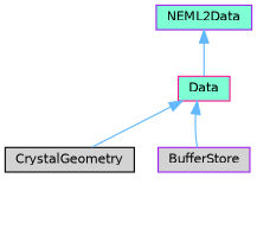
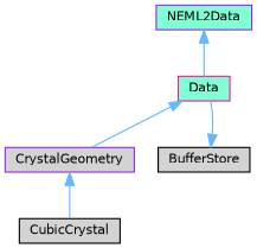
  digraph {
    node [color=purple fillcolor=lightgrey fontname=Helvetica fontsize=10 shape=box style=filled]
    edge [color=steelblue1 dir=back fontname=Helvetica fontsize=10 labelfontname=Helvetica labelfontsize=10 style=solid]
-   n1 [color=black fontcolor=black height=0.2 label=CrystalGeometry width=0.4]
+   n1 [fontcolor=black height=0.2 label=CrystalGeometry width=0.4]
+   n2 [color=black height=0.2 label=CubicCrystal width=0.4]
    n3 [color=deeppink fillcolor=aquamarine height=0.2 label=Data width=0.4]
    n4 [fillcolor=aquamarine height=0.2 label=NEML2Data width=0.4]
-   n5 [height=0.2 label=BufferStore width=0.4]
+   n5 [color=black height=0.2 label=BufferStore width=0.4]
+   n1 -> n2
    n3 -> n1
    n4 -> n3
-   n3 -> n5
+   n5 -> n3
  }
